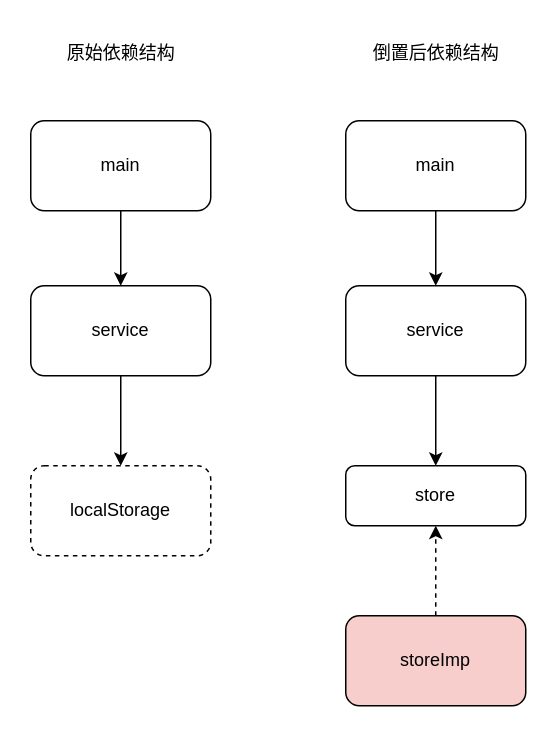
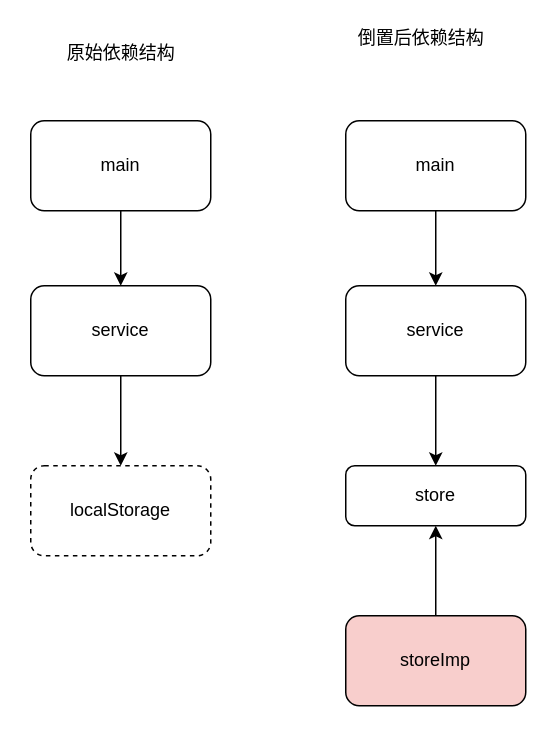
  <mxCell id="0" />
  <mxCell id="1" parent="0" />
  <mxCell id="2" value="" style="edgeStyle=none;html=1;" edge="1" parent="1" source="3" target="5"><mxGeometry relative="1" as="geometry" /></mxCell>
  <mxCell id="3" value="main" style="rounded=1;whiteSpace=wrap;html=1;" vertex="1" parent="1"><mxGeometry x="20" y="80" width="120" height="60" as="geometry" /></mxCell>
  <mxCell id="4" value="" style="edgeStyle=none;html=1;" edge="1" parent="1" source="5" target="6"><mxGeometry relative="1" as="geometry" /></mxCell>
  <mxCell id="5" value="service" style="rounded=1;whiteSpace=wrap;html=1;" vertex="1" parent="1"><mxGeometry x="20" y="190" width="120" height="60" as="geometry" /></mxCell>
  <mxCell id="6" value="localStorage" style="rounded=1;whiteSpace=wrap;html=1;dashed=1;" vertex="1" parent="1"><mxGeometry x="20" y="310" width="120" height="60" as="geometry" /></mxCell>
  <mxCell id="7" value="原始依赖结构" style="text;html=1;align=center;verticalAlign=middle;resizable=0;points=[];autosize=1;strokeColor=none;fillColor=none;" vertex="1" parent="1"><mxGeometry x="30" y="20" width="100" height="30" as="geometry" /></mxCell>
  <mxCell id="8" value="" style="edgeStyle=none;html=1;" edge="1" parent="1" source="9" target="11"><mxGeometry relative="1" as="geometry" /></mxCell>
  <mxCell id="9" value="main" style="rounded=1;whiteSpace=wrap;html=1;" vertex="1" parent="1"><mxGeometry x="230" y="80" width="120" height="60" as="geometry" /></mxCell>
  <mxCell id="10" value="" style="edgeStyle=none;html=1;" edge="1" parent="1" source="11" target="12"><mxGeometry relative="1" as="geometry" /></mxCell>
  <mxCell id="11" value="service" style="rounded=1;whiteSpace=wrap;html=1;" vertex="1" parent="1"><mxGeometry x="230" y="190" width="120" height="60" as="geometry" /></mxCell>
  <mxCell id="12" value="store" style="rounded=1;whiteSpace=wrap;html=1;" vertex="1" parent="1"><mxGeometry x="230" y="310" width="120" height="40" as="geometry" /></mxCell>
- <mxCell id="13" value="倒置后依赖结构" style="text;html=1;align=center;verticalAlign=middle;resizable=0;points=[];autosize=1;strokeColor=none;fillColor=none;" vertex="1" parent="1"><mxGeometry x="235" y="20" width="110" height="30" as="geometry" /></mxCell>
- <mxCell id="14" value="" style="edgeStyle=none;html=1;dashed=1;" edge="1" parent="1" source="15" target="12"><mxGeometry relative="1" as="geometry" /></mxCell>
+ <mxCell id="13" value="倒置后依赖结构" style="text;html=1;align=center;verticalAlign=middle;resizable=0;points=[];autosize=1;strokeColor=none;fillColor=none;" vertex="1" parent="1"><mxGeometry x="225" y="10" width="110" height="30" as="geometry" /></mxCell>
+ <mxCell id="14" value="" style="edgeStyle=none;html=1;" edge="1" parent="1" source="15" target="12"><mxGeometry relative="1" as="geometry" /></mxCell>
  <mxCell id="15" value="storeImp" style="rounded=1;whiteSpace=wrap;html=1;fillColor=#f8cecc;" vertex="1" parent="1"><mxGeometry x="230" y="410" width="120" height="60" as="geometry" /></mxCell>
